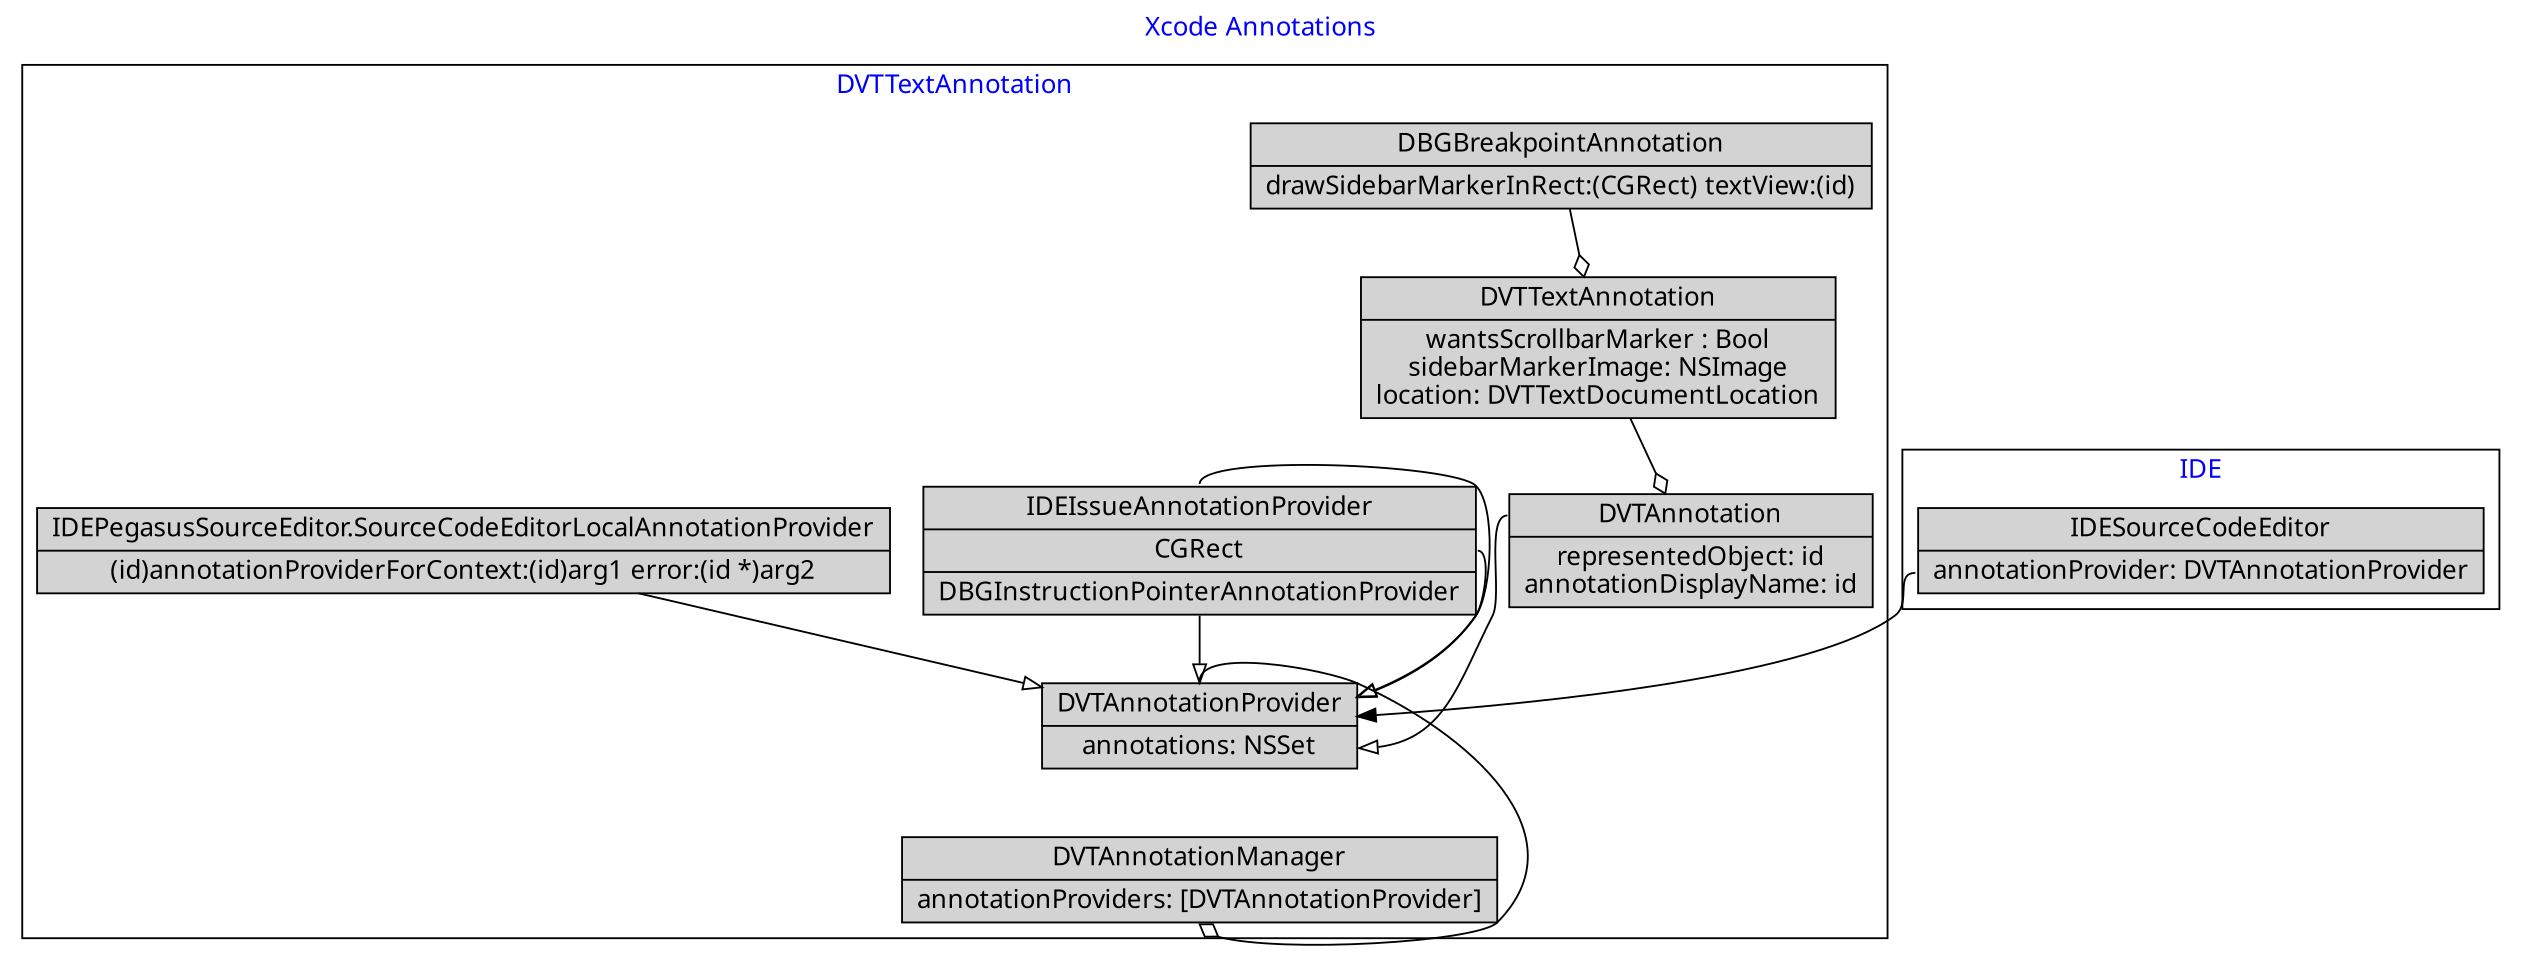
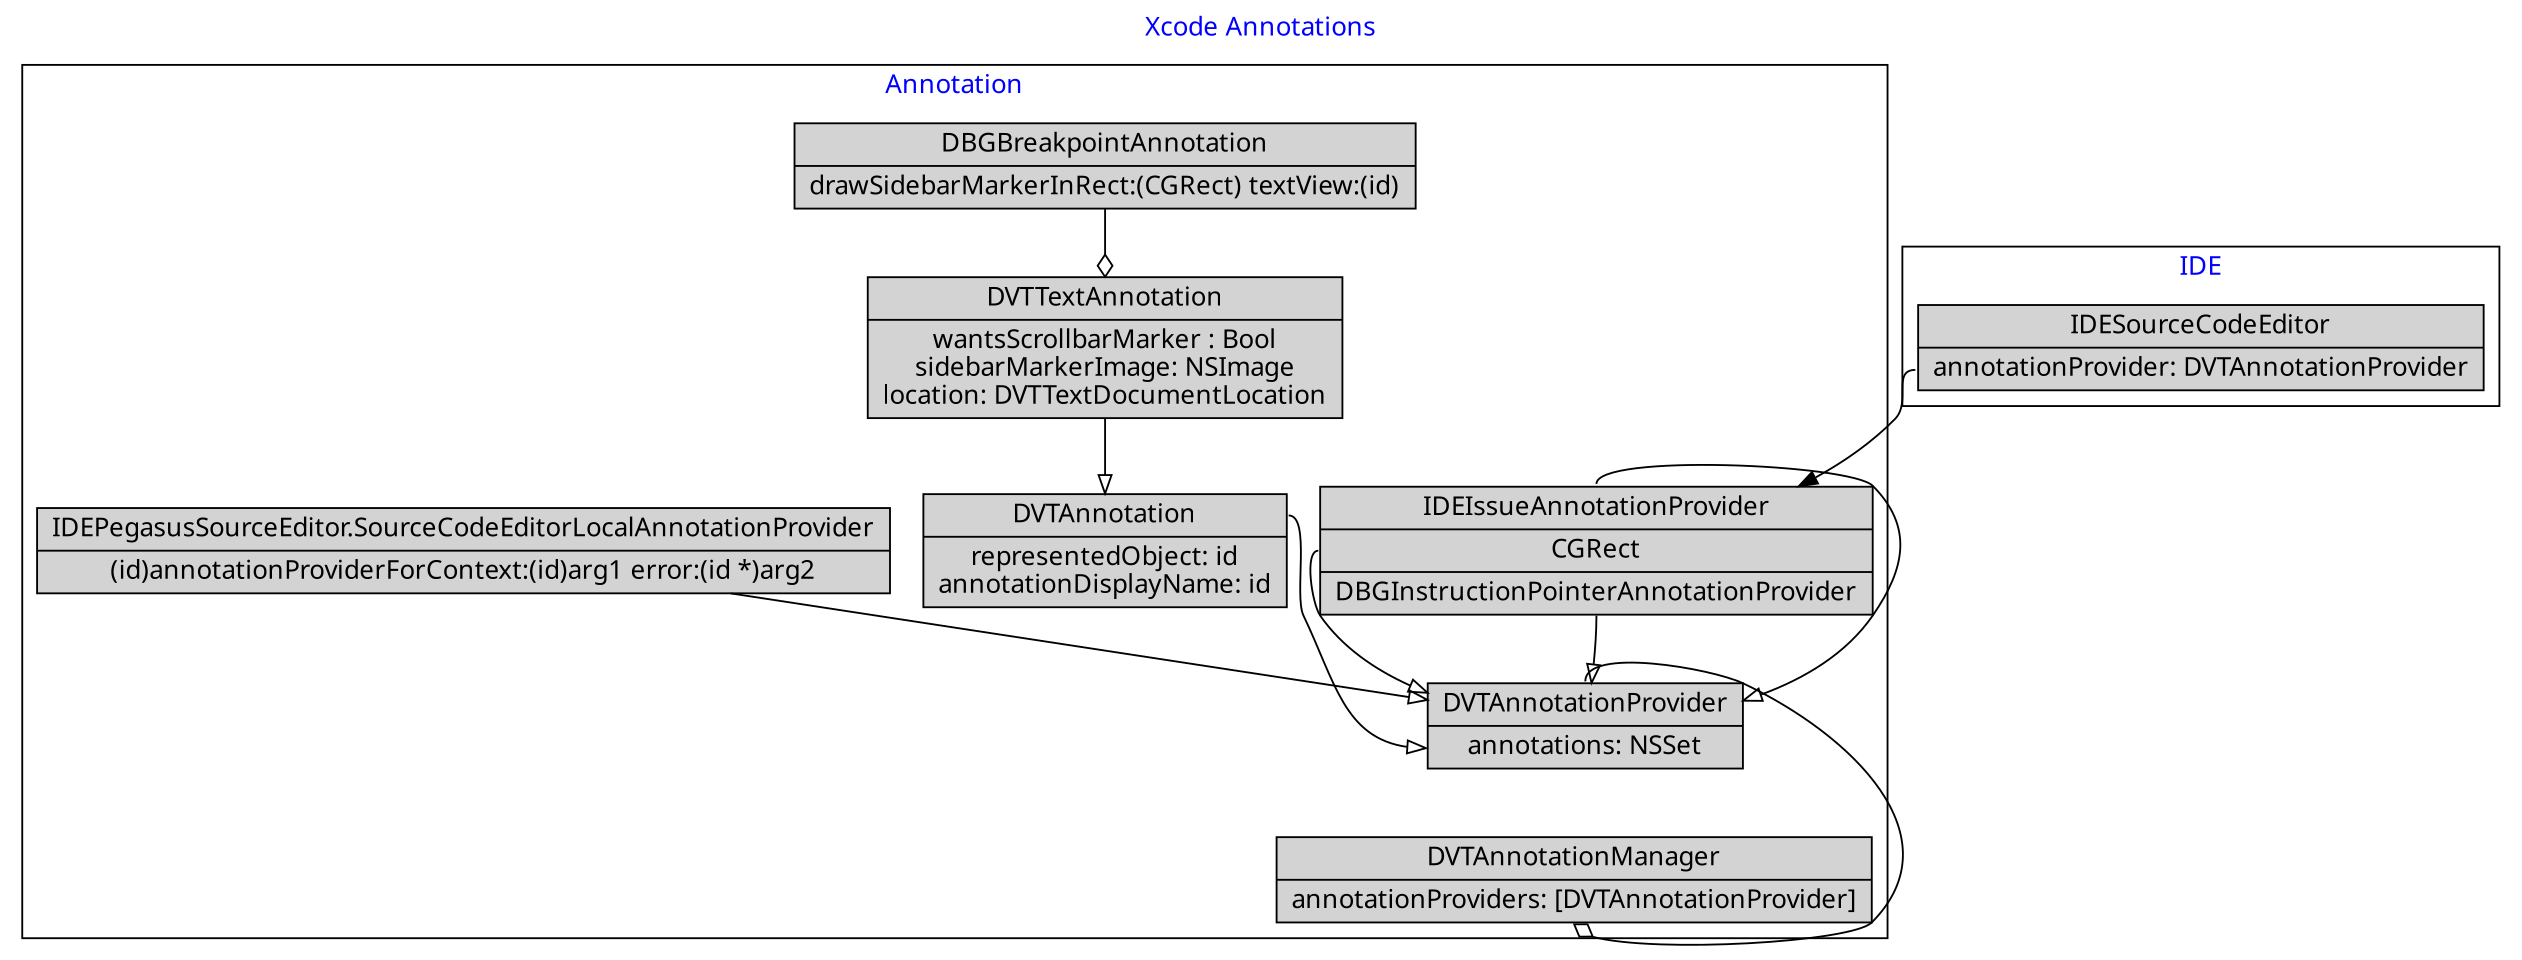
  digraph {
    fontcolor=blue
    fontname=Menlo
    label="Xcode Annotations"
    labelloc=t
    node [fontname=Menlo shape=record style=filled]
    edge [arrowhead=empty fontcolor=purple fontname=Menlo]
    n1 [label="{DVTAnnotationManager|<f1>annotationProviders: [DVTAnnotationProvider]}"]
    n2 [label="{<f0>DVTAnnotation|representedObject: id\nannotationDisplayName: id}"]
    n3 [label="{<f0>DVTAnnotationProvider|<f1>annotations: NSSet}"]
    n4 [label="{DVTTextAnnotation|wantsScrollbarMarker : Bool\nsidebarMarkerImage: NSImage\nlocation: DVTTextDocumentLocation}"]
    n5 [label="{DBGBreakpointAnnotation|drawSidebarMarkerInRect:(CGRect) textView:(id)}"]
    n6 [label="{<f0>IDEIssueAnnotationProvider|<f1>CGRect|<f2>DBGInstructionPointerAnnotationProvider}"]
    n7 [label="{IDEPegasusSourceEditor.SourceCodeEditorLocalAnnotationProvider|(id)annotationProviderForContext:(id)arg1 error:(id *)arg2}"]
    n8 [label="{IDESourceCodeEditor|<f1>annotationProvider: DVTAnnotationProvider}"]
    subgraph cluster_1 {
-     label=DVTTextAnnotation
+     label=Annotation
      n1
      n2
      n3
      n4
      n5
      n6
      n7
    }
    subgraph cluster_2 {
      label=IDE
      n8
    }
    n2 -> n3 [headport=f1 tailport=f0]
    n3 -> n1 [arrowhead=odiamond headport=f1 tailport=f0]
-   n4 -> n2 [arrowhead=odiamond]
+   n4 -> n2
    n5 -> n4 [arrowhead=odiamond]
    n6 -> n3 [tailport=f0]
    n6 -> n3 [tailport=f1]
    n6 -> n3 [tailport=f2]
    n7 -> n3
-   n8 -> n3 [tailport=f1 arrowhead=""]
+   n8 -> n6 [tailport=f1 arrowhead=""]
  }
